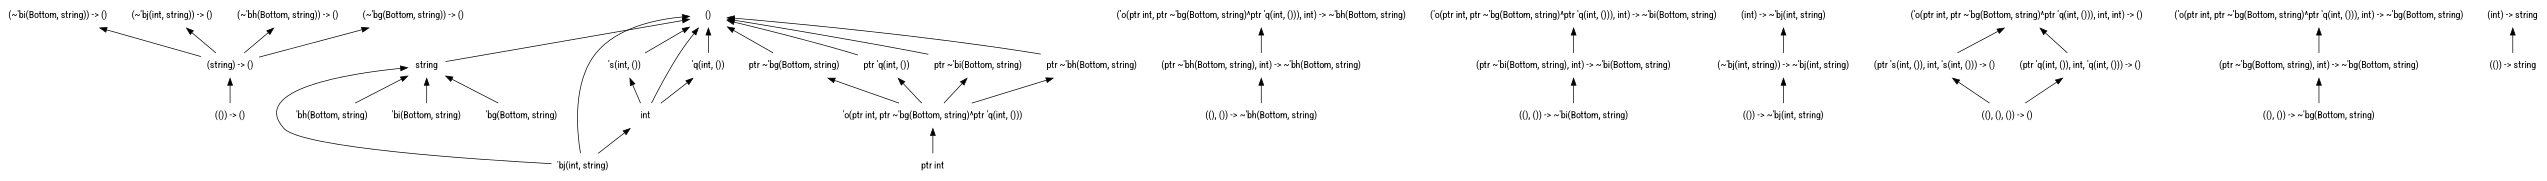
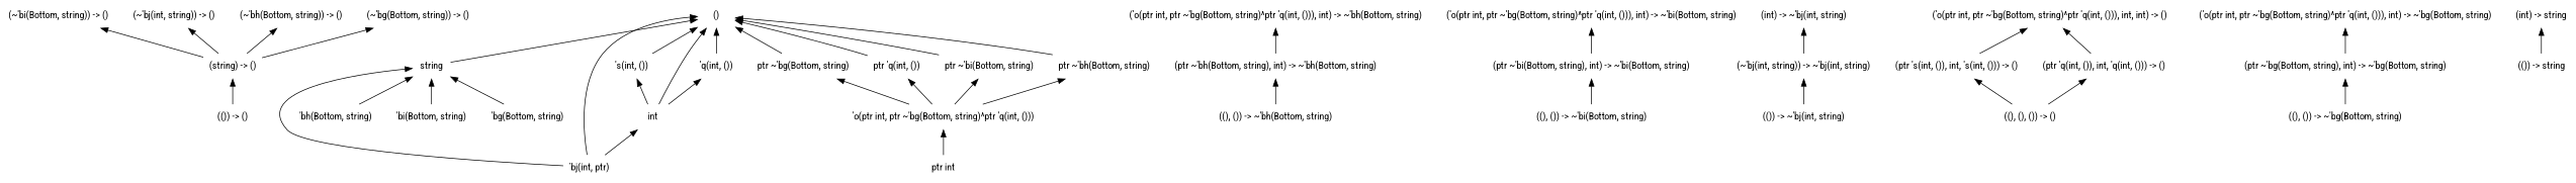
  digraph {
    fontname="Roboto Condensed"
    node [fontname="Roboto Condensed" shape=none]
    edge [dir=back fontname="Roboto Condensed"]
    "(string) -> ()"
    "(()) -> ()"
    string
-   "'bj(int, string)"
+   "'bj(int, string)" [label="'bj(int, ptr)"]
    "'bh(Bottom, string)"
    "'bi(Bottom, string)"
    "'bg(Bottom, string)"
    "(~'bi(Bottom, string)) -> ()"
    "(ptr ~'bh(Bottom, string), int) -> ~'bh(Bottom, string)"
    "((), ()) -> ~'bh(Bottom, string)"
    "(ptr ~'bi(Bottom, string), int) -> ~'bi(Bottom, string)"
    "((), ()) -> ~'bi(Bottom, string)"
    "('o(ptr int, ptr ~'bg(Bottom, string)^ptr 'q(int, ())), int) -> ~'bh(Bottom, string)"
    "(~'bj(int, string)) -> ~'bj(int, string)"
    "(()) -> ~'bj(int, string)"
    "ptr ~'bg(Bottom, string)"
    "'o(ptr int, ptr ~'bg(Bottom, string)^ptr 'q(int, ()))"
    "ptr int"
    "(ptr 's(int, ()), int, 's(int, ())) -> ()"
    "((), (), ()) -> ()"
    "(ptr 'q(int, ()), int, 'q(int, ())) -> ()"
    "'s(int, ())"
    int
    "'q(int, ())"
    "()"
    "ptr 'q(int, ())"
    "ptr ~'bi(Bottom, string)"
    "ptr ~'bh(Bottom, string)"
    "(~'bj(int, string)) -> ()"
    "(~'bh(Bottom, string)) -> ()"
    "(int) -> ~'bj(int, string)"
    "('o(ptr int, ptr ~'bg(Bottom, string)^ptr 'q(int, ())), int) -> ~'bg(Bottom, string)"
    "(ptr ~'bg(Bottom, string), int) -> ~'bg(Bottom, string)"
    "((), ()) -> ~'bg(Bottom, string)"
    "('o(ptr int, ptr ~'bg(Bottom, string)^ptr 'q(int, ())), int) -> ~'bi(Bottom, string)"
    "(int) -> string"
    "(()) -> string"
    "('o(ptr int, ptr ~'bg(Bottom, string)^ptr 'q(int, ())), int, int) -> ()"
    "(~'bg(Bottom, string)) -> ()"
    "(string) -> ()" -> "(()) -> ()"
    string -> "'bj(int, string)"
    string -> "'bh(Bottom, string)"
    string -> "'bi(Bottom, string)"
    string -> "'bg(Bottom, string)"
    "(~'bi(Bottom, string)) -> ()" -> "(string) -> ()"
    "(ptr ~'bh(Bottom, string), int) -> ~'bh(Bottom, string)" -> "((), ()) -> ~'bh(Bottom, string)"
    "(ptr ~'bi(Bottom, string), int) -> ~'bi(Bottom, string)" -> "((), ()) -> ~'bi(Bottom, string)"
    "('o(ptr int, ptr ~'bg(Bottom, string)^ptr 'q(int, ())), int) -> ~'bh(Bottom, string)" -> "(ptr ~'bh(Bottom, string), int) -> ~'bh(Bottom, string)"
    "(~'bj(int, string)) -> ~'bj(int, string)" -> "(()) -> ~'bj(int, string)"
    "ptr ~'bg(Bottom, string)" -> "'o(ptr int, ptr ~'bg(Bottom, string)^ptr 'q(int, ()))"
    "'o(ptr int, ptr ~'bg(Bottom, string)^ptr 'q(int, ()))" -> "ptr int"
    "(ptr 's(int, ()), int, 's(int, ())) -> ()" -> "((), (), ()) -> ()"
    "(ptr 'q(int, ()), int, 'q(int, ())) -> ()" -> "((), (), ()) -> ()"
    "'s(int, ())" -> int
    int -> "'bj(int, string)"
    "'q(int, ())" -> int
    "()" -> string
    "()" -> "'bj(int, string)"
    "()" -> "ptr ~'bg(Bottom, string)"
    "()" -> "'s(int, ())"
    "()" -> int
    "()" -> "'q(int, ())"
    "()" -> "ptr 'q(int, ())"
    "()" -> "ptr ~'bi(Bottom, string)"
    "()" -> "ptr ~'bh(Bottom, string)"
    "ptr 'q(int, ())" -> "'o(ptr int, ptr ~'bg(Bottom, string)^ptr 'q(int, ()))"
    "ptr ~'bi(Bottom, string)" -> "'o(ptr int, ptr ~'bg(Bottom, string)^ptr 'q(int, ()))"
    "ptr ~'bh(Bottom, string)" -> "'o(ptr int, ptr ~'bg(Bottom, string)^ptr 'q(int, ()))"
    "(~'bj(int, string)) -> ()" -> "(string) -> ()"
    "(~'bh(Bottom, string)) -> ()" -> "(string) -> ()"
    "(int) -> ~'bj(int, string)" -> "(~'bj(int, string)) -> ~'bj(int, string)"
    "('o(ptr int, ptr ~'bg(Bottom, string)^ptr 'q(int, ())), int) -> ~'bg(Bottom, string)" -> "(ptr ~'bg(Bottom, string), int) -> ~'bg(Bottom, string)"
    "(ptr ~'bg(Bottom, string), int) -> ~'bg(Bottom, string)" -> "((), ()) -> ~'bg(Bottom, string)"
    "('o(ptr int, ptr ~'bg(Bottom, string)^ptr 'q(int, ())), int) -> ~'bi(Bottom, string)" -> "(ptr ~'bi(Bottom, string), int) -> ~'bi(Bottom, string)"
    "(int) -> string" -> "(()) -> string"
    "('o(ptr int, ptr ~'bg(Bottom, string)^ptr 'q(int, ())), int, int) -> ()" -> "(ptr 's(int, ()), int, 's(int, ())) -> ()"
    "('o(ptr int, ptr ~'bg(Bottom, string)^ptr 'q(int, ())), int, int) -> ()" -> "(ptr 'q(int, ()), int, 'q(int, ())) -> ()"
    "(~'bg(Bottom, string)) -> ()" -> "(string) -> ()"
  }
